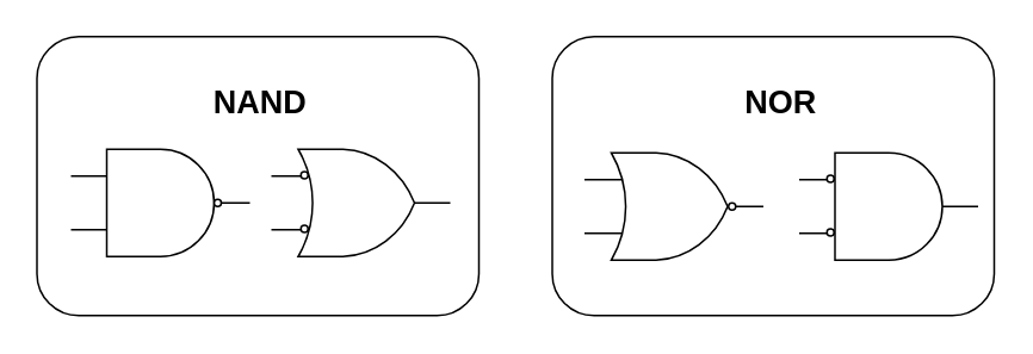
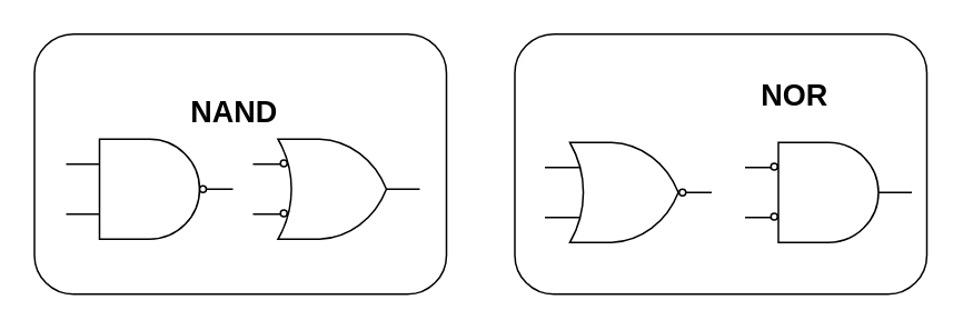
  <mxCell id="0" />
  <mxCell id="1" parent="0" />
  <mxCell id="2" value="" style="rounded=1;whiteSpace=wrap;html=1;fontSize=18;" vertex="1" parent="1"><mxGeometry x="308" y="20" width="247" height="156" as="geometry" /></mxCell>
  <mxCell id="3" value="" style="rounded=1;whiteSpace=wrap;html=1;fontSize=18;" vertex="1" parent="1"><mxGeometry x="20" y="20" width="247" height="156" as="geometry" /></mxCell>
  <mxCell id="4" value="" style="verticalLabelPosition=bottom;shadow=0;dashed=0;align=center;html=1;verticalAlign=top;shape=mxgraph.electrical.logic_gates.logic_gate;operation=and;negating=1;" vertex="1" parent="1"><mxGeometry x="39" y="83" width="100" height="60" as="geometry" /></mxCell>
- <mxCell id="5" value="&lt;b&gt;NAND&lt;/b&gt;" style="text;html=1;strokeColor=none;fillColor=none;align=center;verticalAlign=middle;whiteSpace=wrap;rounded=0;fontSize=18;" vertex="1" parent="1"><mxGeometry x="125" y="47" width="40" height="20" as="geometry" /></mxCell>
+ <mxCell id="5" value="&lt;b&gt;NAND&lt;/b&gt;" style="text;html=1;strokeColor=none;fillColor=none;align=center;verticalAlign=middle;whiteSpace=wrap;rounded=0;fontSize=18;" vertex="1" parent="1"><mxGeometry x="120" y="57" width="40" height="20" as="geometry" /></mxCell>
  <mxCell id="6" value="" style="group" vertex="1" connectable="0" parent="1"><mxGeometry x="151" y="83" width="100" height="60" as="geometry" /></mxCell>
  <mxCell id="7" value="" style="verticalLabelPosition=bottom;shadow=0;dashed=0;align=center;html=1;verticalAlign=top;shape=mxgraph.electrical.logic_gates.logic_gate;operation=or;" vertex="1" parent="6"><mxGeometry width="100" height="60" as="geometry" /></mxCell>
  <mxCell id="8" value="" style="verticalLabelPosition=bottom;shadow=0;dashed=0;align=center;html=1;verticalAlign=top;shape=mxgraph.electrical.logic_gates.inverting_contact;" vertex="1" parent="6"><mxGeometry x="16" y="12" width="5" height="5" as="geometry" /></mxCell>
  <mxCell id="9" value="" style="verticalLabelPosition=bottom;shadow=0;dashed=0;align=center;html=1;verticalAlign=top;shape=mxgraph.electrical.logic_gates.inverting_contact;" vertex="1" parent="6"><mxGeometry x="16" y="42" width="5" height="5" as="geometry" /></mxCell>
  <mxCell id="10" value="" style="verticalLabelPosition=bottom;shadow=0;dashed=0;align=center;html=1;verticalAlign=top;shape=mxgraph.electrical.logic_gates.logic_gate;operation=or;fontSize=18;" vertex="1" parent="1"><mxGeometry x="326" y="85" width="100" height="60" as="geometry" /></mxCell>
  <mxCell id="11" value="" style="verticalLabelPosition=bottom;shadow=0;dashed=0;align=center;html=1;verticalAlign=top;shape=mxgraph.electrical.logic_gates.inverting_contact;fontSize=18;" vertex="1" parent="1"><mxGeometry x="406" y="112.5" width="5" height="5" as="geometry" /></mxCell>
  <mxCell id="12" value="" style="group" vertex="1" connectable="0" parent="1"><mxGeometry x="446" y="85" width="100" height="60" as="geometry" /></mxCell>
  <mxCell id="13" value="" style="verticalLabelPosition=bottom;shadow=0;dashed=0;align=center;html=1;verticalAlign=top;shape=mxgraph.electrical.logic_gates.logic_gate;operation=and;fontSize=18;" vertex="1" parent="12"><mxGeometry width="100" height="60" as="geometry" /></mxCell>
  <mxCell id="14" value="" style="verticalLabelPosition=bottom;shadow=0;dashed=0;align=center;html=1;verticalAlign=top;shape=mxgraph.electrical.logic_gates.inverting_contact;fontSize=18;" vertex="1" parent="12"><mxGeometry x="15" y="12" width="5" height="5" as="geometry" /></mxCell>
  <mxCell id="15" value="" style="verticalLabelPosition=bottom;shadow=0;dashed=0;align=center;html=1;verticalAlign=top;shape=mxgraph.electrical.logic_gates.inverting_contact;fontSize=18;" vertex="1" parent="12"><mxGeometry x="15" y="42" width="5" height="5" as="geometry" /></mxCell>
- <mxCell id="16" value="&lt;b&gt;NOR&lt;/b&gt;" style="text;html=1;strokeColor=none;fillColor=none;align=center;verticalAlign=middle;whiteSpace=wrap;rounded=0;fontSize=18;" vertex="1" parent="1"><mxGeometry x="415.5" y="47" width="40" height="20" as="geometry" /></mxCell>
+ <mxCell id="16" value="&lt;b&gt;NOR&lt;/b&gt;" style="text;html=1;strokeColor=none;fillColor=none;align=center;verticalAlign=middle;whiteSpace=wrap;rounded=0;fontSize=18;" vertex="1" parent="1"><mxGeometry x="455.5" y="47" width="40" height="20" as="geometry" /></mxCell>
